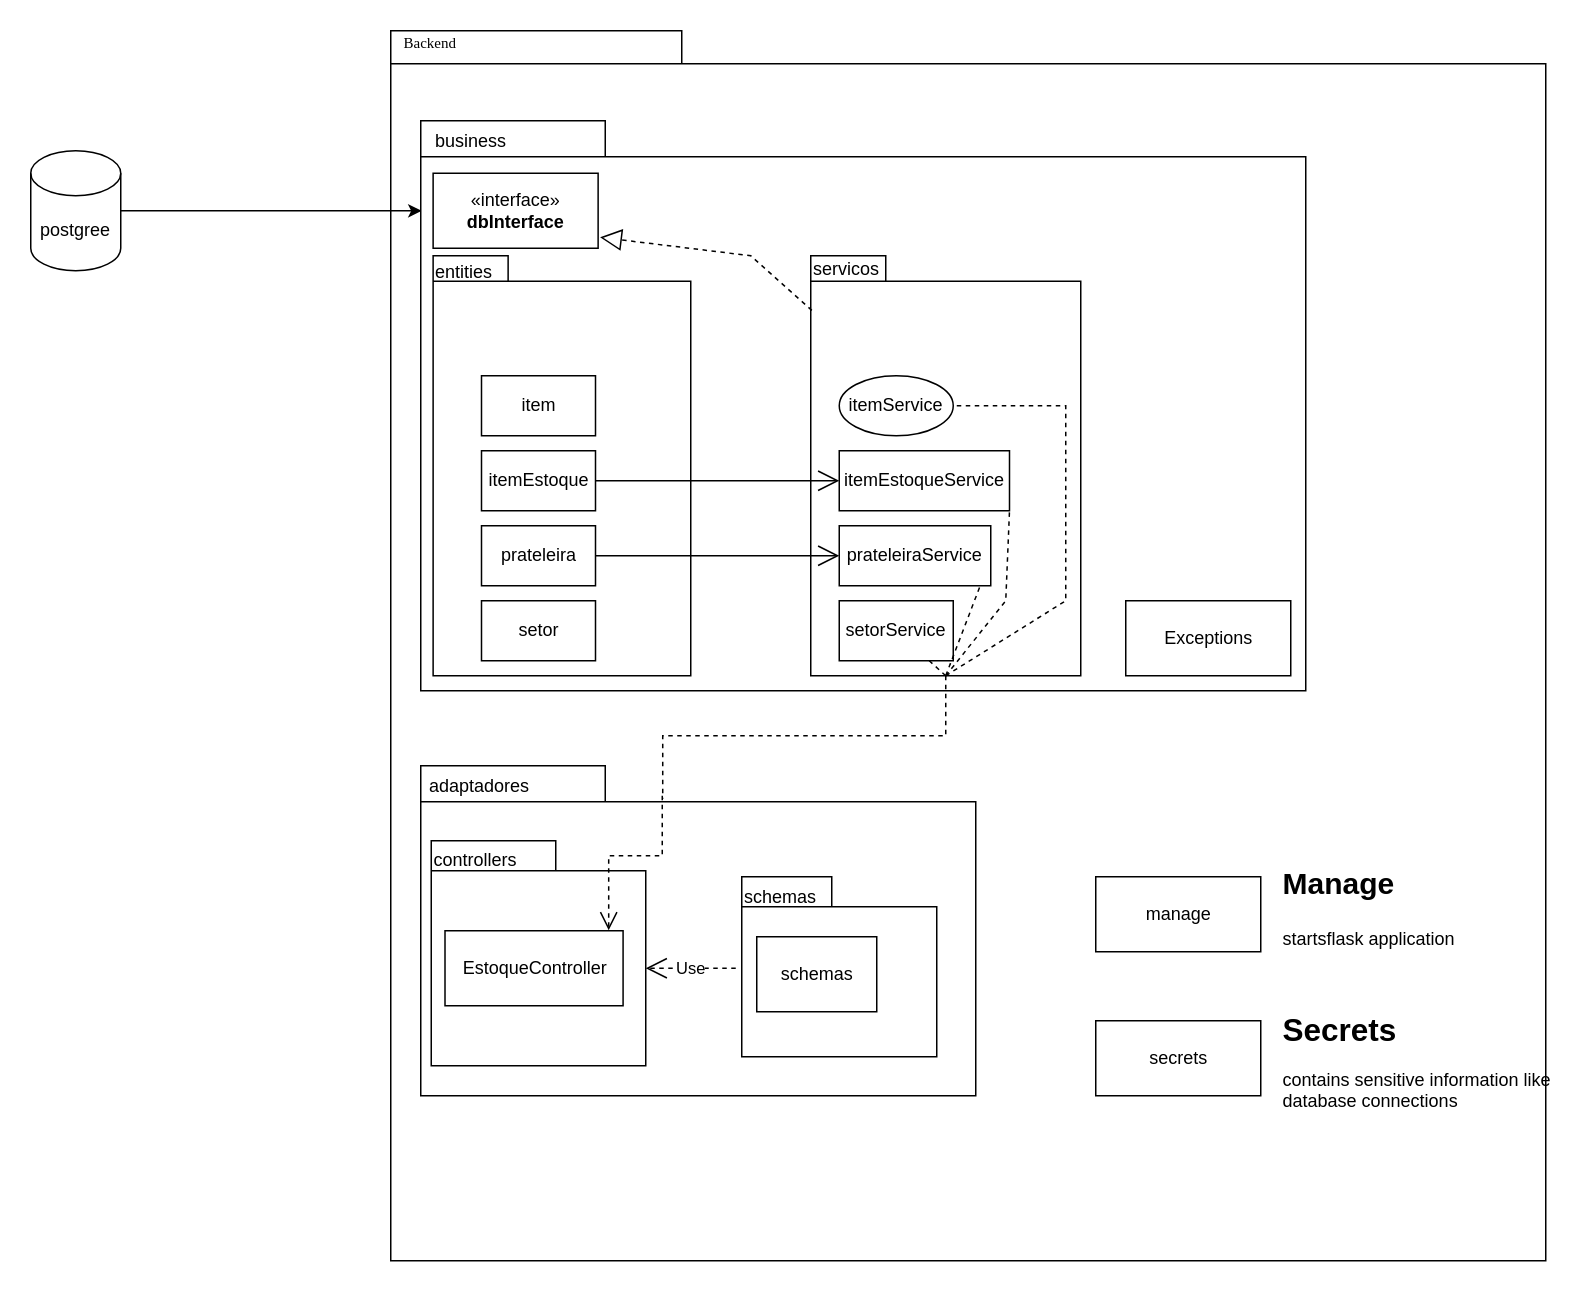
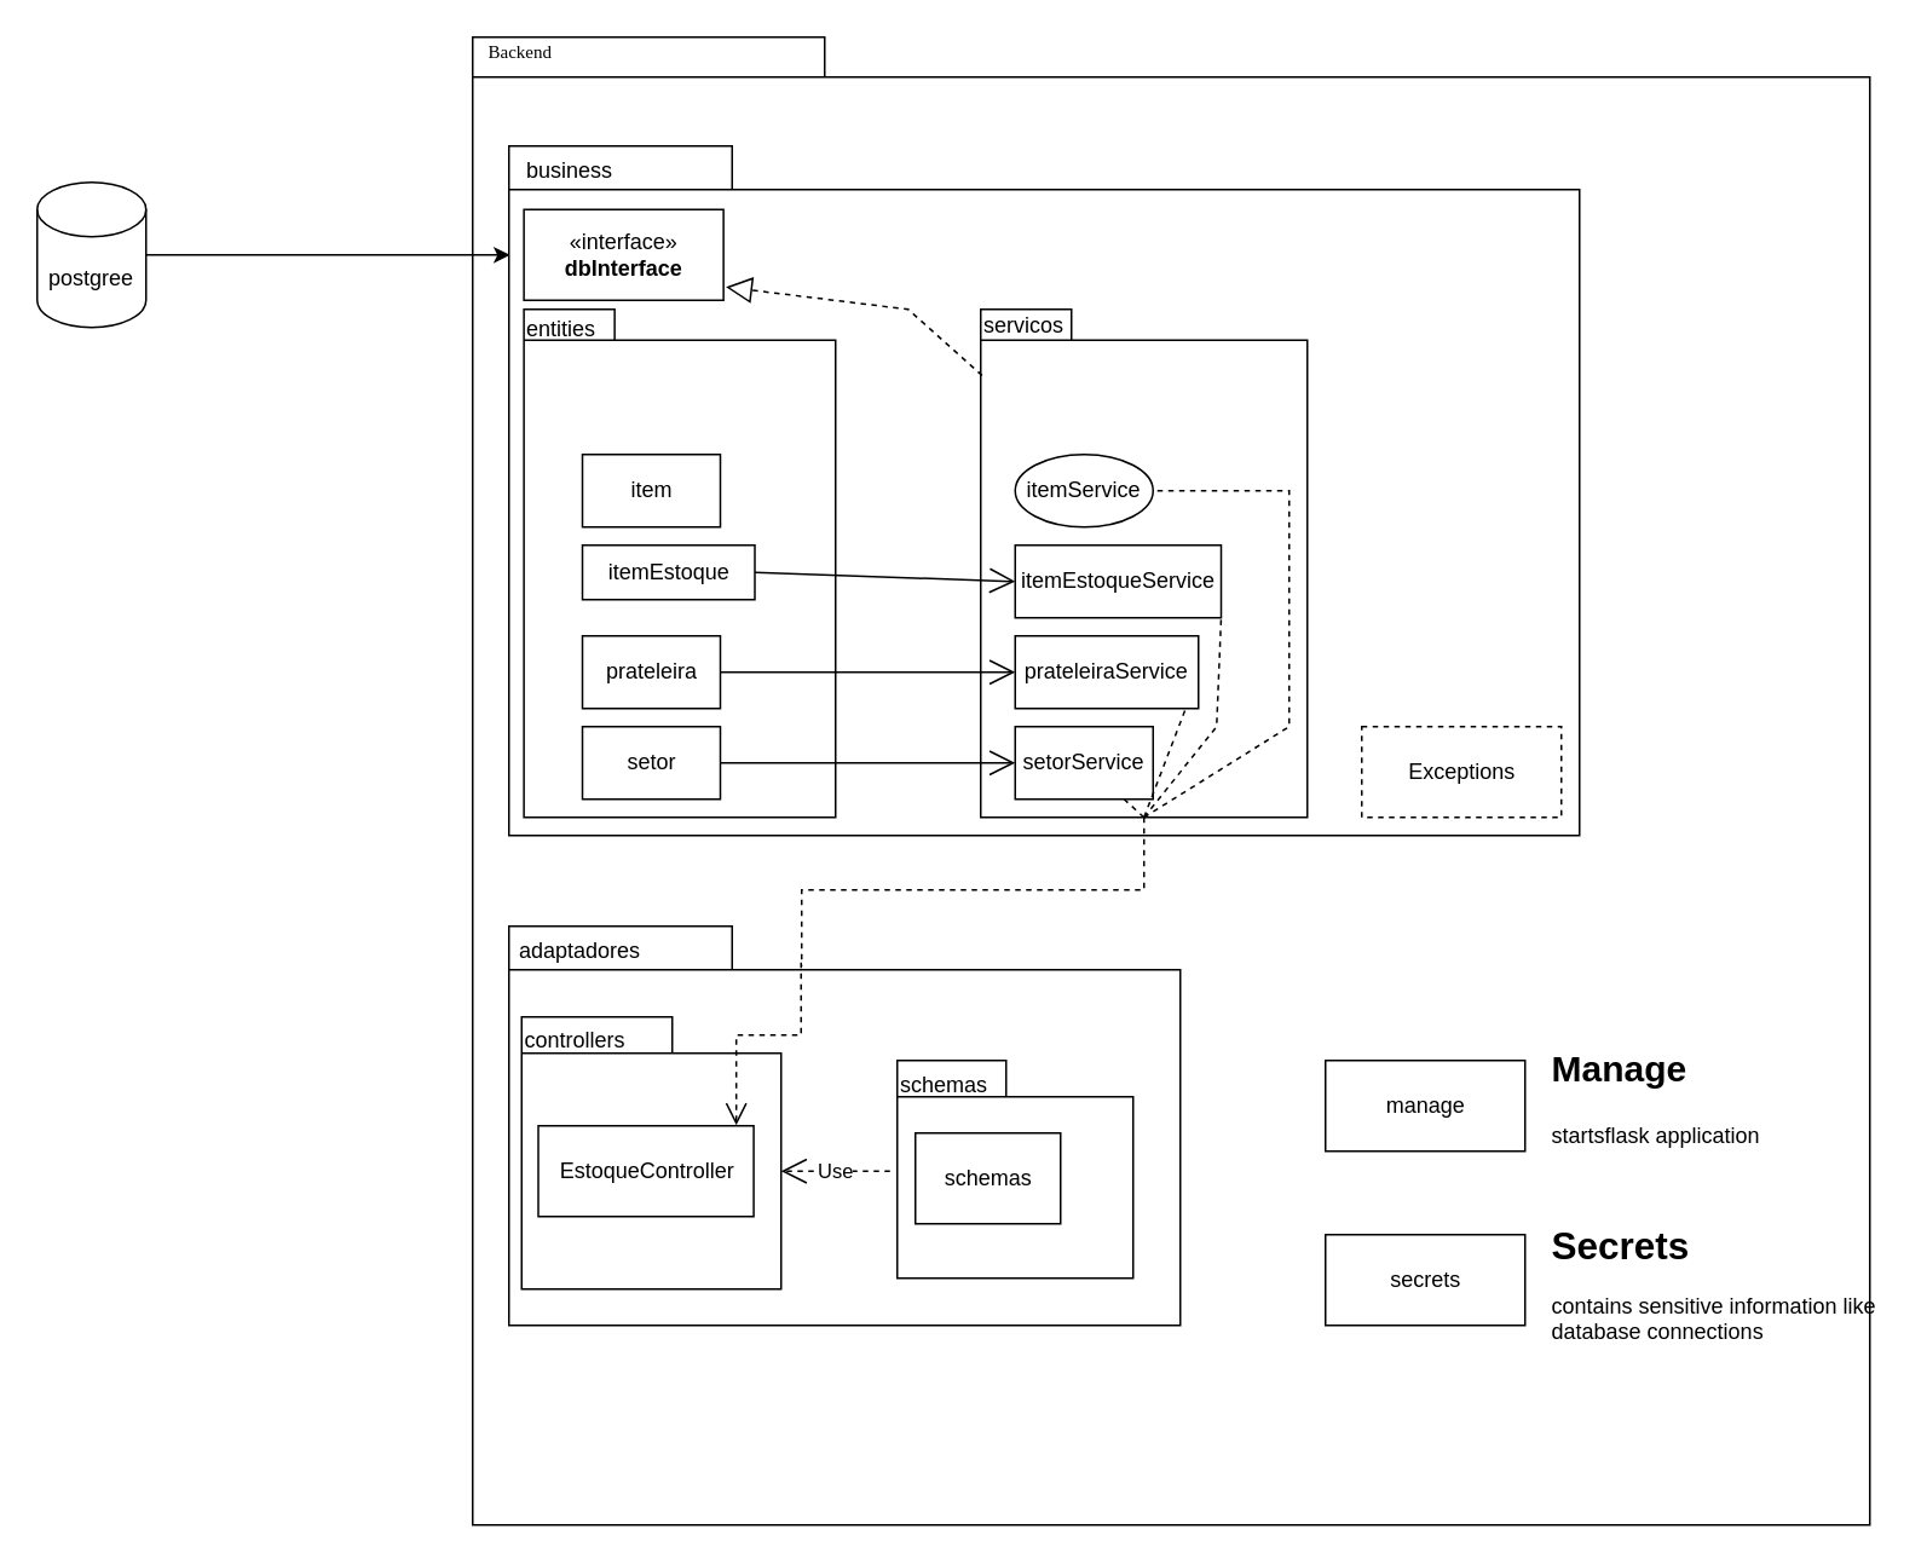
  <mxCell id="0" />
  <mxCell id="1" parent="0" />
  <mxCell id="2" value="" style="shape=folder;fontStyle=1;spacingTop=10;tabWidth=194;tabHeight=22;tabPosition=left;html=1;rounded=0;shadow=0;comic=0;labelBackgroundColor=none;strokeWidth=1;fillColor=none;fontFamily=Verdana;fontSize=10;align=center;" parent="1" vertex="1"><mxGeometry x="260" y="20" width="770" height="820" as="geometry" /></mxCell>
  <mxCell id="3" value="Backend" style="text;html=1;align=left;verticalAlign=top;spacingTop=-4;fontSize=10;fontFamily=Verdana" parent="1" vertex="1"><mxGeometry x="266.5" y="20" width="130" height="20" as="geometry" /></mxCell>
  <mxCell id="4" style="edgeStyle=orthogonalEdgeStyle;rounded=0;orthogonalLoop=1;jettySize=auto;html=1;exitX=1;exitY=0.5;exitDx=0;exitDy=0;exitPerimeter=0;entryX=0.001;entryY=0.158;entryDx=0;entryDy=0;entryPerimeter=0;" edge="1" parent="1" source="5" target="7"><mxGeometry relative="1" as="geometry" /></mxCell>
  <mxCell id="5" value="postgree" style="shape=cylinder3;whiteSpace=wrap;html=1;boundedLbl=1;backgroundOutline=1;size=15;" vertex="1" parent="1"><mxGeometry x="20" y="100" width="60" height="80" as="geometry" /></mxCell>
  <mxCell id="6" value="" style="group" vertex="1" connectable="0" parent="1"><mxGeometry x="280" y="80" width="590" height="380" as="geometry" /></mxCell>
  <mxCell id="7" value="" style="shape=folder;fontStyle=1;spacingTop=10;tabWidth=123;tabHeight=24;tabPosition=left;html=1;rounded=0;shadow=0;comic=0;labelBackgroundColor=none;strokeColor=#000000;strokeWidth=1;fillColor=#ffffff;fontFamily=Verdana;fontSize=10;fontColor=#000000;align=center;" parent="6" vertex="1"><mxGeometry width="590" height="380" as="geometry" /></mxCell>
  <mxCell id="8" value="business" style="text;whiteSpace=wrap;html=1;" vertex="1" parent="6"><mxGeometry x="8.25" width="70" height="30" as="geometry" /></mxCell>
  <mxCell id="9" value="«interface»&lt;br&gt;&lt;b&gt;dbInterface&lt;/b&gt;" style="html=1;" vertex="1" parent="6"><mxGeometry x="8.25" y="35" width="110" height="50" as="geometry" /></mxCell>
  <mxCell id="10" value="" style="group" vertex="1" connectable="0" parent="6"><mxGeometry x="8.25" y="87" width="171.75" height="283" as="geometry" /></mxCell>
  <mxCell id="11" value="" style="group" vertex="1" connectable="0" parent="10"><mxGeometry width="171.75" height="283" as="geometry" /></mxCell>
  <mxCell id="12" value="" style="shape=folder;fontStyle=1;spacingTop=10;tabWidth=50;tabHeight=17;tabPosition=left;html=1;rounded=0;shadow=0;comic=0;labelBackgroundColor=none;strokeColor=#000000;strokeWidth=1;fillColor=#ffffff;fontFamily=Verdana;fontSize=10;fontColor=#000000;align=center;" parent="11" vertex="1"><mxGeometry y="3" width="171.75" height="280" as="geometry" /></mxCell>
- <mxCell id="13" value="itemEstoque" style="rounded=0;whiteSpace=wrap;html=1;" vertex="1" parent="11"><mxGeometry x="32.25" y="133" width="76" height="40" as="geometry" /></mxCell>
+ <mxCell id="13" value="itemEstoque" style="rounded=0;whiteSpace=wrap;html=1;" vertex="1" parent="11"><mxGeometry x="32.25" y="133" width="95" height="30" as="geometry" /></mxCell>
  <mxCell id="14" value="prateleira" style="rounded=0;whiteSpace=wrap;html=1;" vertex="1" parent="11"><mxGeometry x="32.25" y="183" width="76" height="40" as="geometry" /></mxCell>
  <mxCell id="15" value="entities" style="text;whiteSpace=wrap;html=1;" vertex="1" parent="11"><mxGeometry width="70" height="30" as="geometry" /></mxCell>
  <mxCell id="16" value="item" style="rounded=0;whiteSpace=wrap;html=1;" vertex="1" parent="11"><mxGeometry x="32.25" y="83" width="76" height="40" as="geometry" /></mxCell>
  <mxCell id="17" value="setor" style="rounded=0;whiteSpace=wrap;html=1;" vertex="1" parent="11"><mxGeometry x="32.25" y="233" width="76" height="40" as="geometry" /></mxCell>
  <mxCell id="18" value="" style="group" vertex="1" connectable="0" parent="6"><mxGeometry x="260" y="85" width="180" height="285" as="geometry" /></mxCell>
  <mxCell id="19" value="" style="shape=folder;fontStyle=1;spacingTop=10;tabWidth=50;tabHeight=17;tabPosition=left;html=1;rounded=0;shadow=0;comic=0;labelBackgroundColor=none;strokeColor=#000000;strokeWidth=1;fillColor=#ffffff;fontFamily=Verdana;fontSize=10;fontColor=#000000;align=center;" vertex="1" parent="18"><mxGeometry y="5" width="180" height="280" as="geometry" /></mxCell>
  <mxCell id="20" value="itemService" style="ellipse;whiteSpace=wrap;html=1;" vertex="1" parent="18"><mxGeometry x="19" y="85" width="76" height="40" as="geometry" /></mxCell>
  <mxCell id="21" value="itemEstoqueService" style="rounded=0;whiteSpace=wrap;html=1;" vertex="1" parent="18"><mxGeometry x="19" y="135" width="113.5" height="40" as="geometry" /></mxCell>
  <mxCell id="22" value="setorService" style="rounded=0;whiteSpace=wrap;html=1;" vertex="1" parent="18"><mxGeometry x="19" y="235" width="76" height="40" as="geometry" /></mxCell>
  <mxCell id="23" value="prateleiraService" style="rounded=0;whiteSpace=wrap;html=1;" vertex="1" parent="18"><mxGeometry x="19" y="185" width="101" height="40" as="geometry" /></mxCell>
  <mxCell id="24" value="servicos" style="text;whiteSpace=wrap;html=1;" vertex="1" parent="18"><mxGeometry width="70" height="30" as="geometry" /></mxCell>
  <mxCell id="25" value="" style="endArrow=none;dashed=1;html=1;rounded=0;entryX=0.929;entryY=1.008;entryDx=0;entryDy=0;entryPerimeter=0;exitX=0.5;exitY=1;exitDx=0;exitDy=0;exitPerimeter=0;" edge="1" parent="18" source="19" target="23"><mxGeometry width="50" height="50" relative="1" as="geometry"><mxPoint x="90" y="305" as="sourcePoint" /><mxPoint x="-10" y="315" as="targetPoint" /></mxGeometry></mxCell>
  <mxCell id="26" value="" style="endArrow=none;dashed=1;html=1;rounded=0;entryX=1;entryY=1;entryDx=0;entryDy=0;exitX=0.5;exitY=1;exitDx=0;exitDy=0;exitPerimeter=0;" edge="1" parent="18" source="19" target="21"><mxGeometry width="50" height="50" relative="1" as="geometry"><mxPoint x="-60" y="265" as="sourcePoint" /><mxPoint x="-10" y="215" as="targetPoint" /><Array as="points"><mxPoint x="130" y="235" /></Array></mxGeometry></mxCell>
  <mxCell id="27" value="" style="endArrow=open;endFill=1;endSize=12;html=1;rounded=0;entryX=0;entryY=0.5;entryDx=0;entryDy=0;exitX=1;exitY=0.5;exitDx=0;exitDy=0;" edge="1" parent="6" source="13" target="21"><mxGeometry width="160" relative="1" as="geometry"><mxPoint x="500" y="330" as="sourcePoint" /><mxPoint x="610" y="330" as="targetPoint" /><Array as="points" /></mxGeometry></mxCell>
+ <mxCell id="28" value="" style="endArrow=open;endFill=1;endSize=12;html=1;rounded=0;exitX=1;exitY=0.5;exitDx=0;exitDy=0;entryX=0;entryY=0.5;entryDx=0;entryDy=0;" edge="1" parent="6" source="17" target="22"><mxGeometry width="160" relative="1" as="geometry"><mxPoint x="680" y="430" as="sourcePoint" /><mxPoint x="840" y="429.66" as="targetPoint" /><Array as="points" /></mxGeometry></mxCell>
  <mxCell id="29" value="" style="endArrow=open;endFill=1;endSize=12;html=1;rounded=0;exitX=1;exitY=0.5;exitDx=0;exitDy=0;entryX=0;entryY=0.5;entryDx=0;entryDy=0;" edge="1" parent="6" source="14" target="23"><mxGeometry width="160" relative="1" as="geometry"><mxPoint x="466.5" y="440" as="sourcePoint" /><mxPoint x="629" y="440" as="targetPoint" /><Array as="points" /></mxGeometry></mxCell>
  <mxCell id="30" value="" style="endArrow=block;dashed=1;endFill=0;endSize=12;html=1;rounded=0;entryX=1.012;entryY=0.854;entryDx=0;entryDy=0;entryPerimeter=0;exitX=0.004;exitY=0.13;exitDx=0;exitDy=0;exitPerimeter=0;" edge="1" parent="6" source="19" target="9"><mxGeometry width="160" relative="1" as="geometry"><mxPoint x="280" y="180" as="sourcePoint" /><mxPoint x="440" y="180" as="targetPoint" /><Array as="points"><mxPoint x="220" y="90" /></Array></mxGeometry></mxCell>
- <mxCell id="31" value="Exceptions" style="html=1;" vertex="1" parent="6"><mxGeometry x="470" y="320" width="110" height="50" as="geometry" /></mxCell>
+ <mxCell id="31" value="Exceptions" style="html=1;dashed=1;" vertex="1" parent="6"><mxGeometry x="470" y="320" width="110" height="50" as="geometry" /></mxCell>
  <mxCell id="32" value="" style="shape=folder;fontStyle=1;spacingTop=10;tabWidth=123;tabHeight=24;tabPosition=left;html=1;rounded=0;shadow=0;comic=0;labelBackgroundColor=none;strokeWidth=1;fontFamily=Verdana;fontSize=10;align=center;" parent="1" vertex="1"><mxGeometry x="280" y="510" width="370" height="220" as="geometry" /></mxCell>
  <mxCell id="33" value="adaptadores" style="text;whiteSpace=wrap;html=1;" vertex="1" parent="1"><mxGeometry x="284" y="510" width="70" height="30" as="geometry" /></mxCell>
  <mxCell id="34" value="" style="group" vertex="1" connectable="0" parent="1"><mxGeometry x="287" y="559" width="143" height="151" as="geometry" /></mxCell>
  <mxCell id="35" value="" style="shape=folder;fontStyle=1;spacingTop=10;tabWidth=83;tabHeight=20;tabPosition=left;html=1;" vertex="1" parent="34"><mxGeometry y="1" width="143" height="150" as="geometry" /></mxCell>
  <mxCell id="36" value="controllers" style="text;whiteSpace=wrap;html=1;" vertex="1" parent="34"><mxGeometry width="75.547" height="30" as="geometry" /></mxCell>
  <mxCell id="37" value="EstoqueController" style="html=1;" vertex="1" parent="34"><mxGeometry x="9.174" y="61" width="118.717" height="50" as="geometry" /></mxCell>
  <mxCell id="38" style="edgeStyle=elbowEdgeStyle;rounded=0;html=1;dashed=1;labelBackgroundColor=none;startFill=0;endArrow=none;endFill=0;endSize=10;fontFamily=Verdana;fontSize=10;elbow=vertical;entryX=0.436;entryY=0.1;entryDx=0;entryDy=0;entryPerimeter=0;" parent="1" source="19" target="32" edge="1"><mxGeometry relative="1" as="geometry"><Array as="points"><mxPoint x="370" y="490" /><mxPoint x="370" y="490" /><mxPoint x="490" y="490" /></Array></mxGeometry></mxCell>
  <mxCell id="39" value="" style="endArrow=none;dashed=1;html=1;rounded=0;" edge="1" parent="1" target="22"><mxGeometry width="50" height="50" relative="1" as="geometry"><mxPoint x="630" y="450" as="sourcePoint" /><mxPoint x="530" y="480" as="targetPoint" /></mxGeometry></mxCell>
  <mxCell id="40" value="" style="endArrow=none;dashed=1;html=1;rounded=0;entryX=1;entryY=0.5;entryDx=0;entryDy=0;" edge="1" parent="1" target="20"><mxGeometry width="50" height="50" relative="1" as="geometry"><mxPoint x="630" y="450" as="sourcePoint" /><mxPoint x="530" y="380" as="targetPoint" /><Array as="points"><mxPoint x="710" y="400" /><mxPoint x="710" y="270" /></Array></mxGeometry></mxCell>
  <mxCell id="41" style="edgeStyle=elbowEdgeStyle;rounded=0;html=1;dashed=1;labelBackgroundColor=none;startFill=0;endArrow=open;endFill=0;endSize=10;fontFamily=Verdana;fontSize=10;elbow=vertical;entryX=0.98;entryY=-0.007;entryDx=0;entryDy=0;entryPerimeter=0;" edge="1" parent="1"><mxGeometry relative="1" as="geometry"><mxPoint x="441" y="530" as="sourcePoint" /><mxPoint x="405.3" y="619.65" as="targetPoint" /><Array as="points"><mxPoint x="422" y="570" /><mxPoint x="382" y="500" /><mxPoint x="502" y="500" /></Array></mxGeometry></mxCell>
  <mxCell id="42" value="" style="group" vertex="1" connectable="0" parent="1"><mxGeometry x="494" y="584" width="130" height="122" as="geometry" /></mxCell>
  <mxCell id="43" value="" style="shape=folder;fontStyle=1;spacingTop=10;tabWidth=60;tabHeight=20;tabPosition=left;html=1;" vertex="1" parent="42"><mxGeometry width="130" height="120" as="geometry" /></mxCell>
  <mxCell id="44" value="schemas" style="html=1;" vertex="1" parent="42"><mxGeometry x="10" y="40" width="80" height="50" as="geometry" /></mxCell>
  <mxCell id="45" value="schemas" style="text;whiteSpace=wrap;html=1;" vertex="1" parent="42"><mxGeometry width="70" height="30" as="geometry" /></mxCell>
  <mxCell id="46" value="Use" style="endArrow=open;endSize=12;dashed=1;html=1;rounded=0;entryX=0;entryY=0;entryDx=143;entryDy=85;entryPerimeter=0;" edge="1" parent="1" target="35"><mxGeometry width="160" relative="1" as="geometry"><mxPoint x="490" y="645" as="sourcePoint" /><mxPoint x="400" y="660" as="targetPoint" /></mxGeometry></mxCell>
  <mxCell id="47" value="manage" style="html=1;" vertex="1" parent="1"><mxGeometry x="730" y="584" width="110" height="50" as="geometry" /></mxCell>
  <mxCell id="48" value="secrets" style="html=1;" vertex="1" parent="1"><mxGeometry x="730" y="680" width="110" height="50" as="geometry" /></mxCell>
  <mxCell id="49" value="&lt;h1&gt;&lt;font style=&quot;font-size: 20px;&quot;&gt;Manage&lt;/font&gt;&lt;/h1&gt;&lt;p&gt;startsflask application&lt;/p&gt;&lt;p&gt;&lt;br&gt;&lt;/p&gt;&lt;h1 style=&quot;font-size: 21px;&quot;&gt;S&lt;font style=&quot;font-size: 21px;&quot;&gt;ecrets&lt;/font&gt;&lt;/h1&gt;&lt;div&gt;contains sensitive information like database connections&lt;br&gt;&lt;/div&gt;&lt;p&gt;&lt;/p&gt;" style="text;html=1;strokeColor=none;fillColor=none;spacing=5;spacingTop=-20;whiteSpace=wrap;overflow=hidden;rounded=0;" vertex="1" parent="1"><mxGeometry x="850" y="568" width="190" height="191" as="geometry" /></mxCell>
